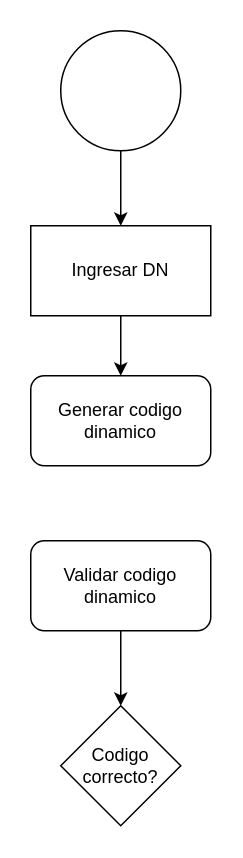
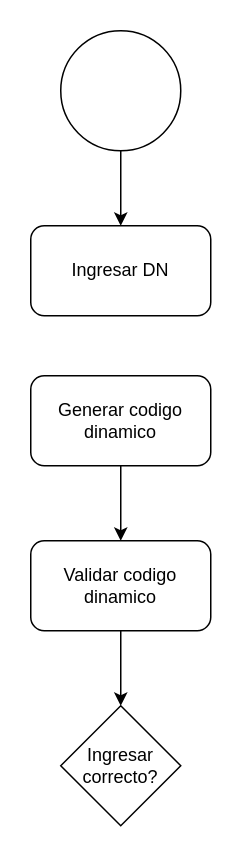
  <mxCell id="0" />
  <mxCell id="1" parent="0" />
  <mxCell id="2" style="edgeStyle=orthogonalEdgeStyle;rounded=0;orthogonalLoop=1;jettySize=auto;html=1;" edge="1" parent="1" source="3" target="5"><mxGeometry relative="1" as="geometry" /></mxCell>
  <mxCell id="3" value="" style="ellipse;whiteSpace=wrap;html=1;aspect=fixed;" vertex="1" parent="1"><mxGeometry x="40" y="20" width="80" height="80" as="geometry" /></mxCell>
- <mxCell id="4" style="edgeStyle=orthogonalEdgeStyle;rounded=0;orthogonalLoop=1;jettySize=auto;html=1;" edge="1" parent="1" source="5" target="7"><mxGeometry relative="1" as="geometry" /></mxCell>
- <mxCell id="5" value="Ingresar DN" style="whiteSpace=wrap;html=1;rounded=0;" vertex="1" parent="1"><mxGeometry x="20" y="150" width="120" height="60" as="geometry" /></mxCell>
+ <mxCell id="5" value="Ingresar DN" style="rounded=1;whiteSpace=wrap;html=1;" vertex="1" parent="1"><mxGeometry x="20" y="150" width="120" height="60" as="geometry" /></mxCell>
+ <mxCell id="6" style="edgeStyle=orthogonalEdgeStyle;rounded=0;orthogonalLoop=1;jettySize=auto;html=1;" edge="1" parent="1" source="7" target="9"><mxGeometry relative="1" as="geometry" /></mxCell>
  <mxCell id="7" value="Generar codigo dinamico" style="rounded=1;whiteSpace=wrap;html=1;" vertex="1" parent="1"><mxGeometry x="20" y="250" width="120" height="60" as="geometry" /></mxCell>
  <mxCell id="8" style="edgeStyle=orthogonalEdgeStyle;rounded=0;orthogonalLoop=1;jettySize=auto;html=1;" edge="1" parent="1" source="9" target="10"><mxGeometry relative="1" as="geometry" /></mxCell>
  <mxCell id="9" value="Validar codigo dinamico" style="rounded=1;whiteSpace=wrap;html=1;" vertex="1" parent="1"><mxGeometry x="20" y="360" width="120" height="60" as="geometry" /></mxCell>
- <mxCell id="10" value="Codigo correcto?" style="rhombus;whiteSpace=wrap;html=1;" vertex="1" parent="1"><mxGeometry x="40" y="470" width="80" height="80" as="geometry" /></mxCell>
+ <mxCell id="10" value="Ingresar correcto?" style="rhombus;whiteSpace=wrap;html=1;" vertex="1" parent="1"><mxGeometry x="40" y="470" width="80" height="80" as="geometry" /></mxCell>
